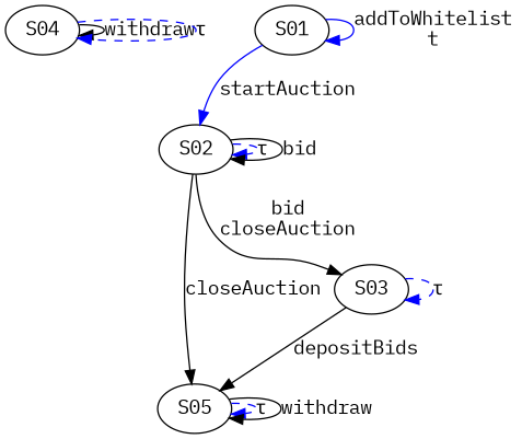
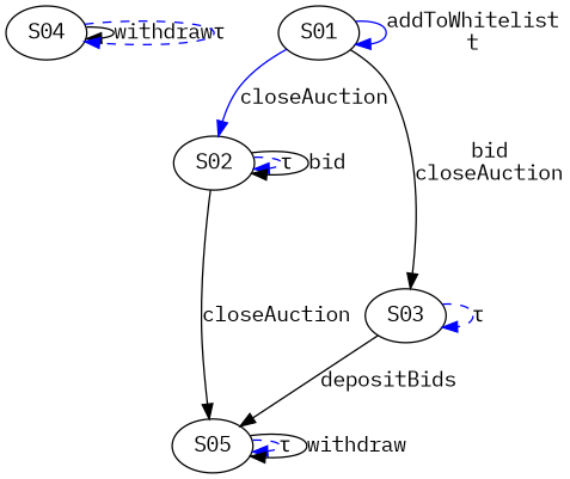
  digraph {
    fontname="IBM Plex Mono"
    node [fontname="IBM Plex Mono"]
    edge [color=black fontname="IBM Plex Mono"]
    S04
    S02
    S05
    S03
    S01
    S04 -> S04 [label=withdraw]
    S04 -> S04 [color=blue label="τ" style=dashed]
    S02 -> S02 [color=blue label="τ" style=dashed]
    S02 -> S02 [label=bid]
    S02 -> S05 [label=closeAuction]
-   S02 -> S03 [label="bid\ncloseAuction"]
+   S01 -> S03 [label="bid\ncloseAuction"]
    S05 -> S05 [color=blue label="τ" style=dashed]
    S05 -> S05 [label=withdraw]
    S03 -> S05 [label=depositBids]
    S03 -> S03 [color=blue label="τ" style=dashed]
-   S01 -> S02 [color=blue label=startAuction]
+   S01 -> S02 [color=blue label=closeAuction]
    S01 -> S01 [color=blue label="addToWhitelist\nt"]
  }
